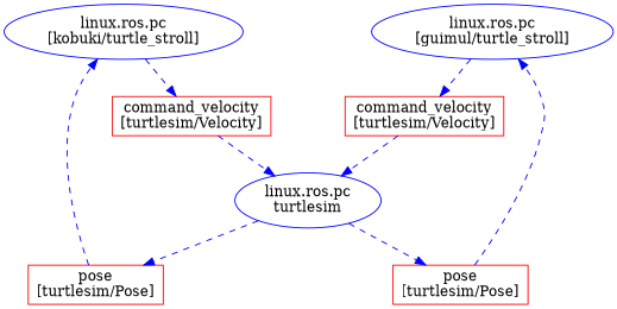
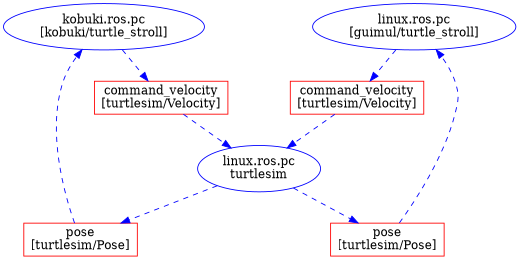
  digraph {
    nodesep=1.0
    node [color=red shape=box]
    edge [color=Blue style=dashed]
-   n1 [color=blue label="linux.ros.pc\n[kobuki/turtle_stroll]" shape=ellipse]
+   n1 [color=blue label="kobuki.ros.pc\n[kobuki/turtle_stroll]" shape=ellipse]
    n2 [color=blue label="linux.ros.pc\n[guimul/turtle_stroll]" shape=ellipse]
    n3 [label="command_velocity\n[turtlesim/Velocity]"]
    n4 [label="command_velocity\n[turtlesim/Velocity]"]
    n5 [color=blue label="linux.ros.pc\nturtlesim" shape=ellipse]
    n6 [label="pose\n[turtlesim/Pose]"]
    n7 [label="pose\n[turtlesim/Pose]"]
    subgraph sub_1 {
      rank=same
      n1
      n2
    }
    n1 -> n3
    n2 -> n4
    n3 -> n5
    n4 -> n5
    n5 -> n6
    n5 -> n7
    n6 -> n1
    n7 -> n2
  }
